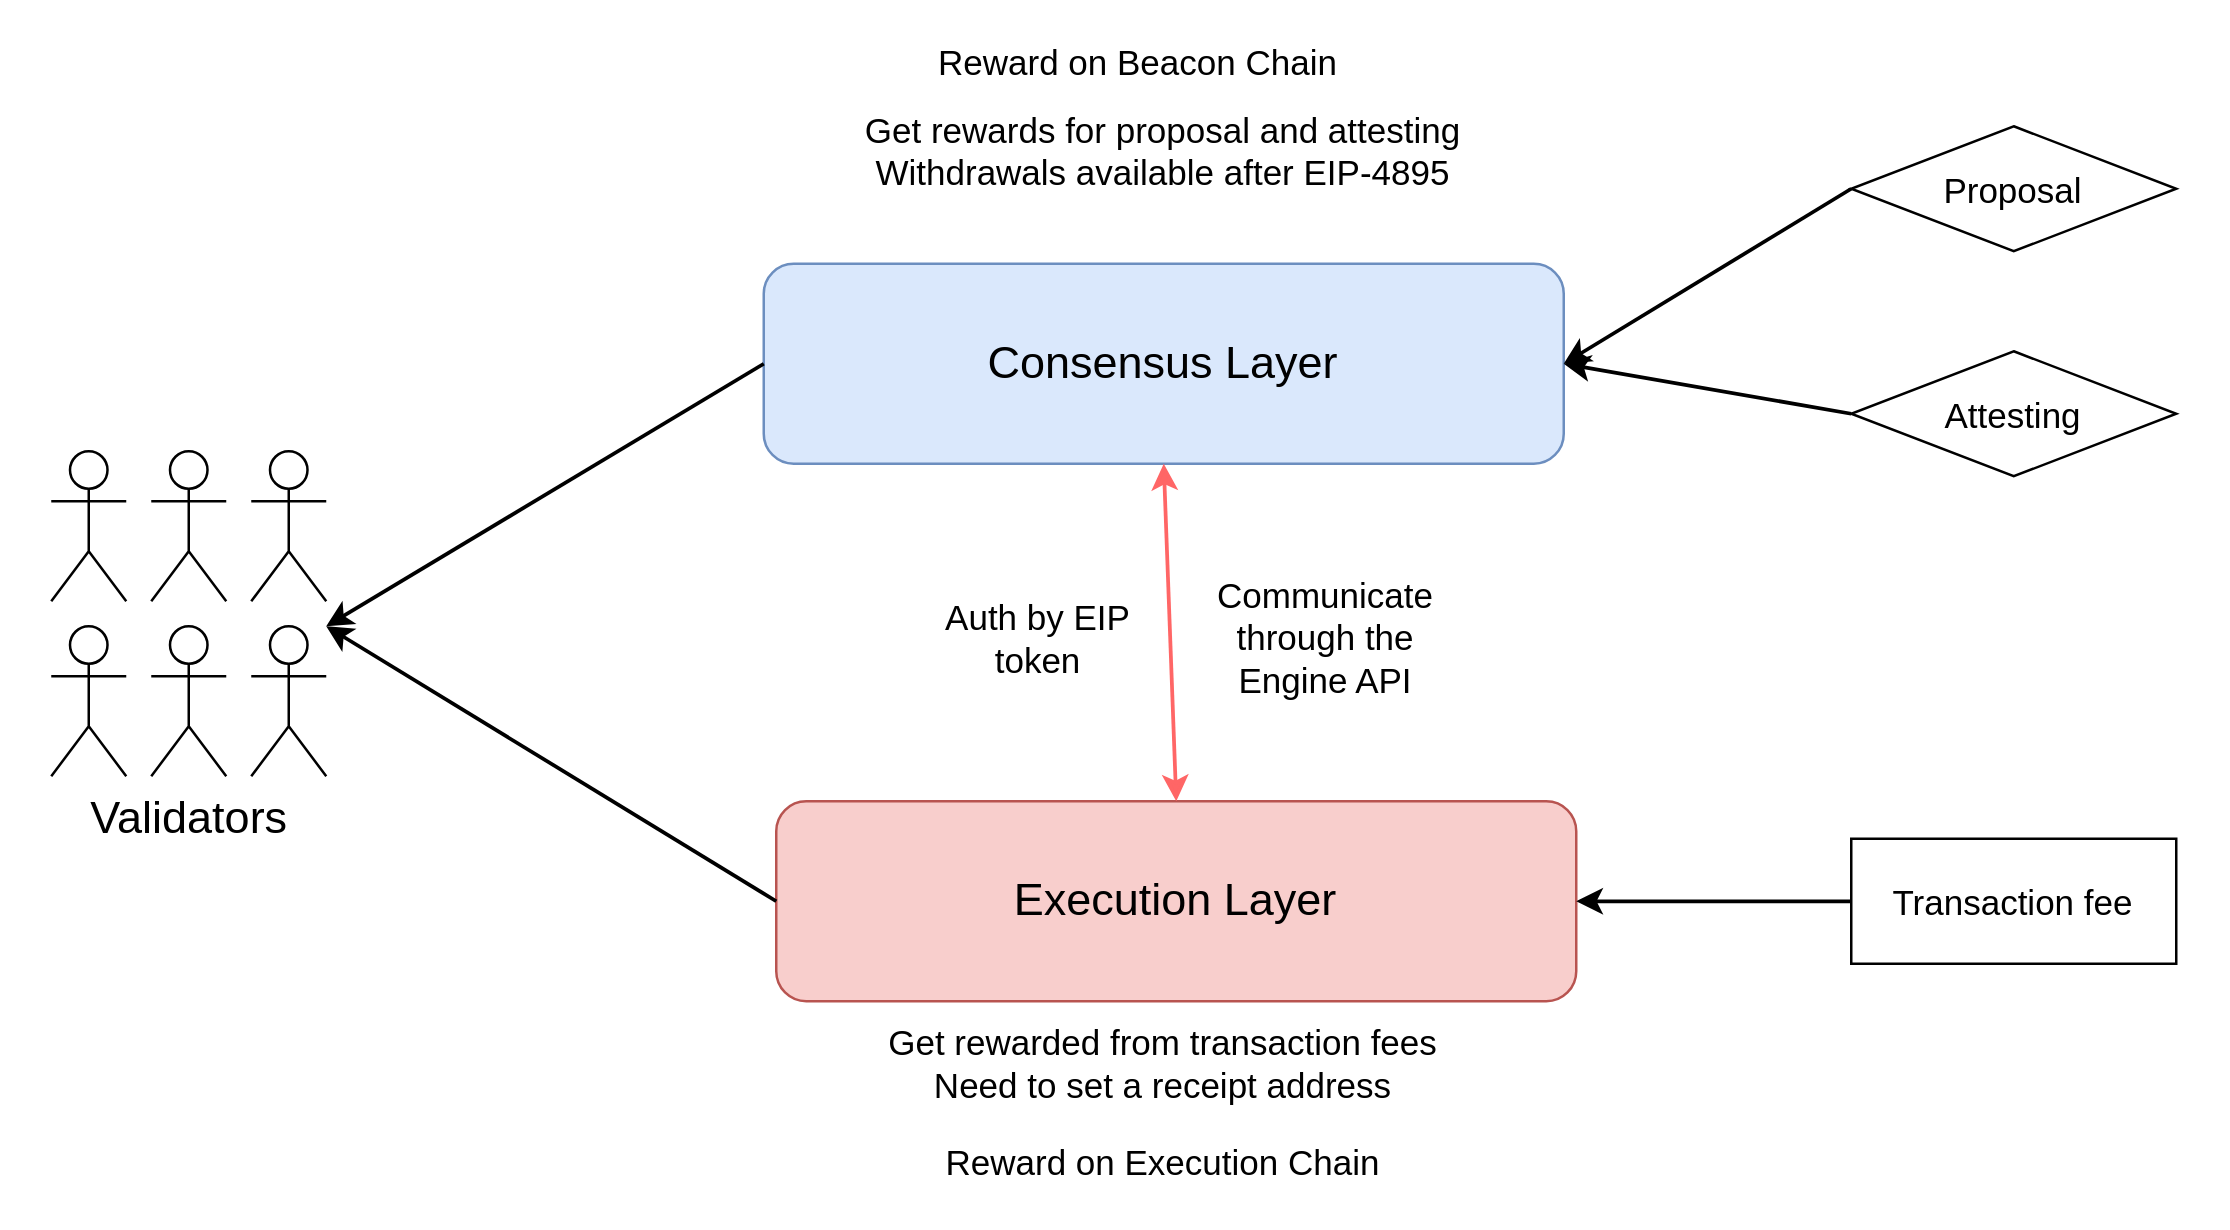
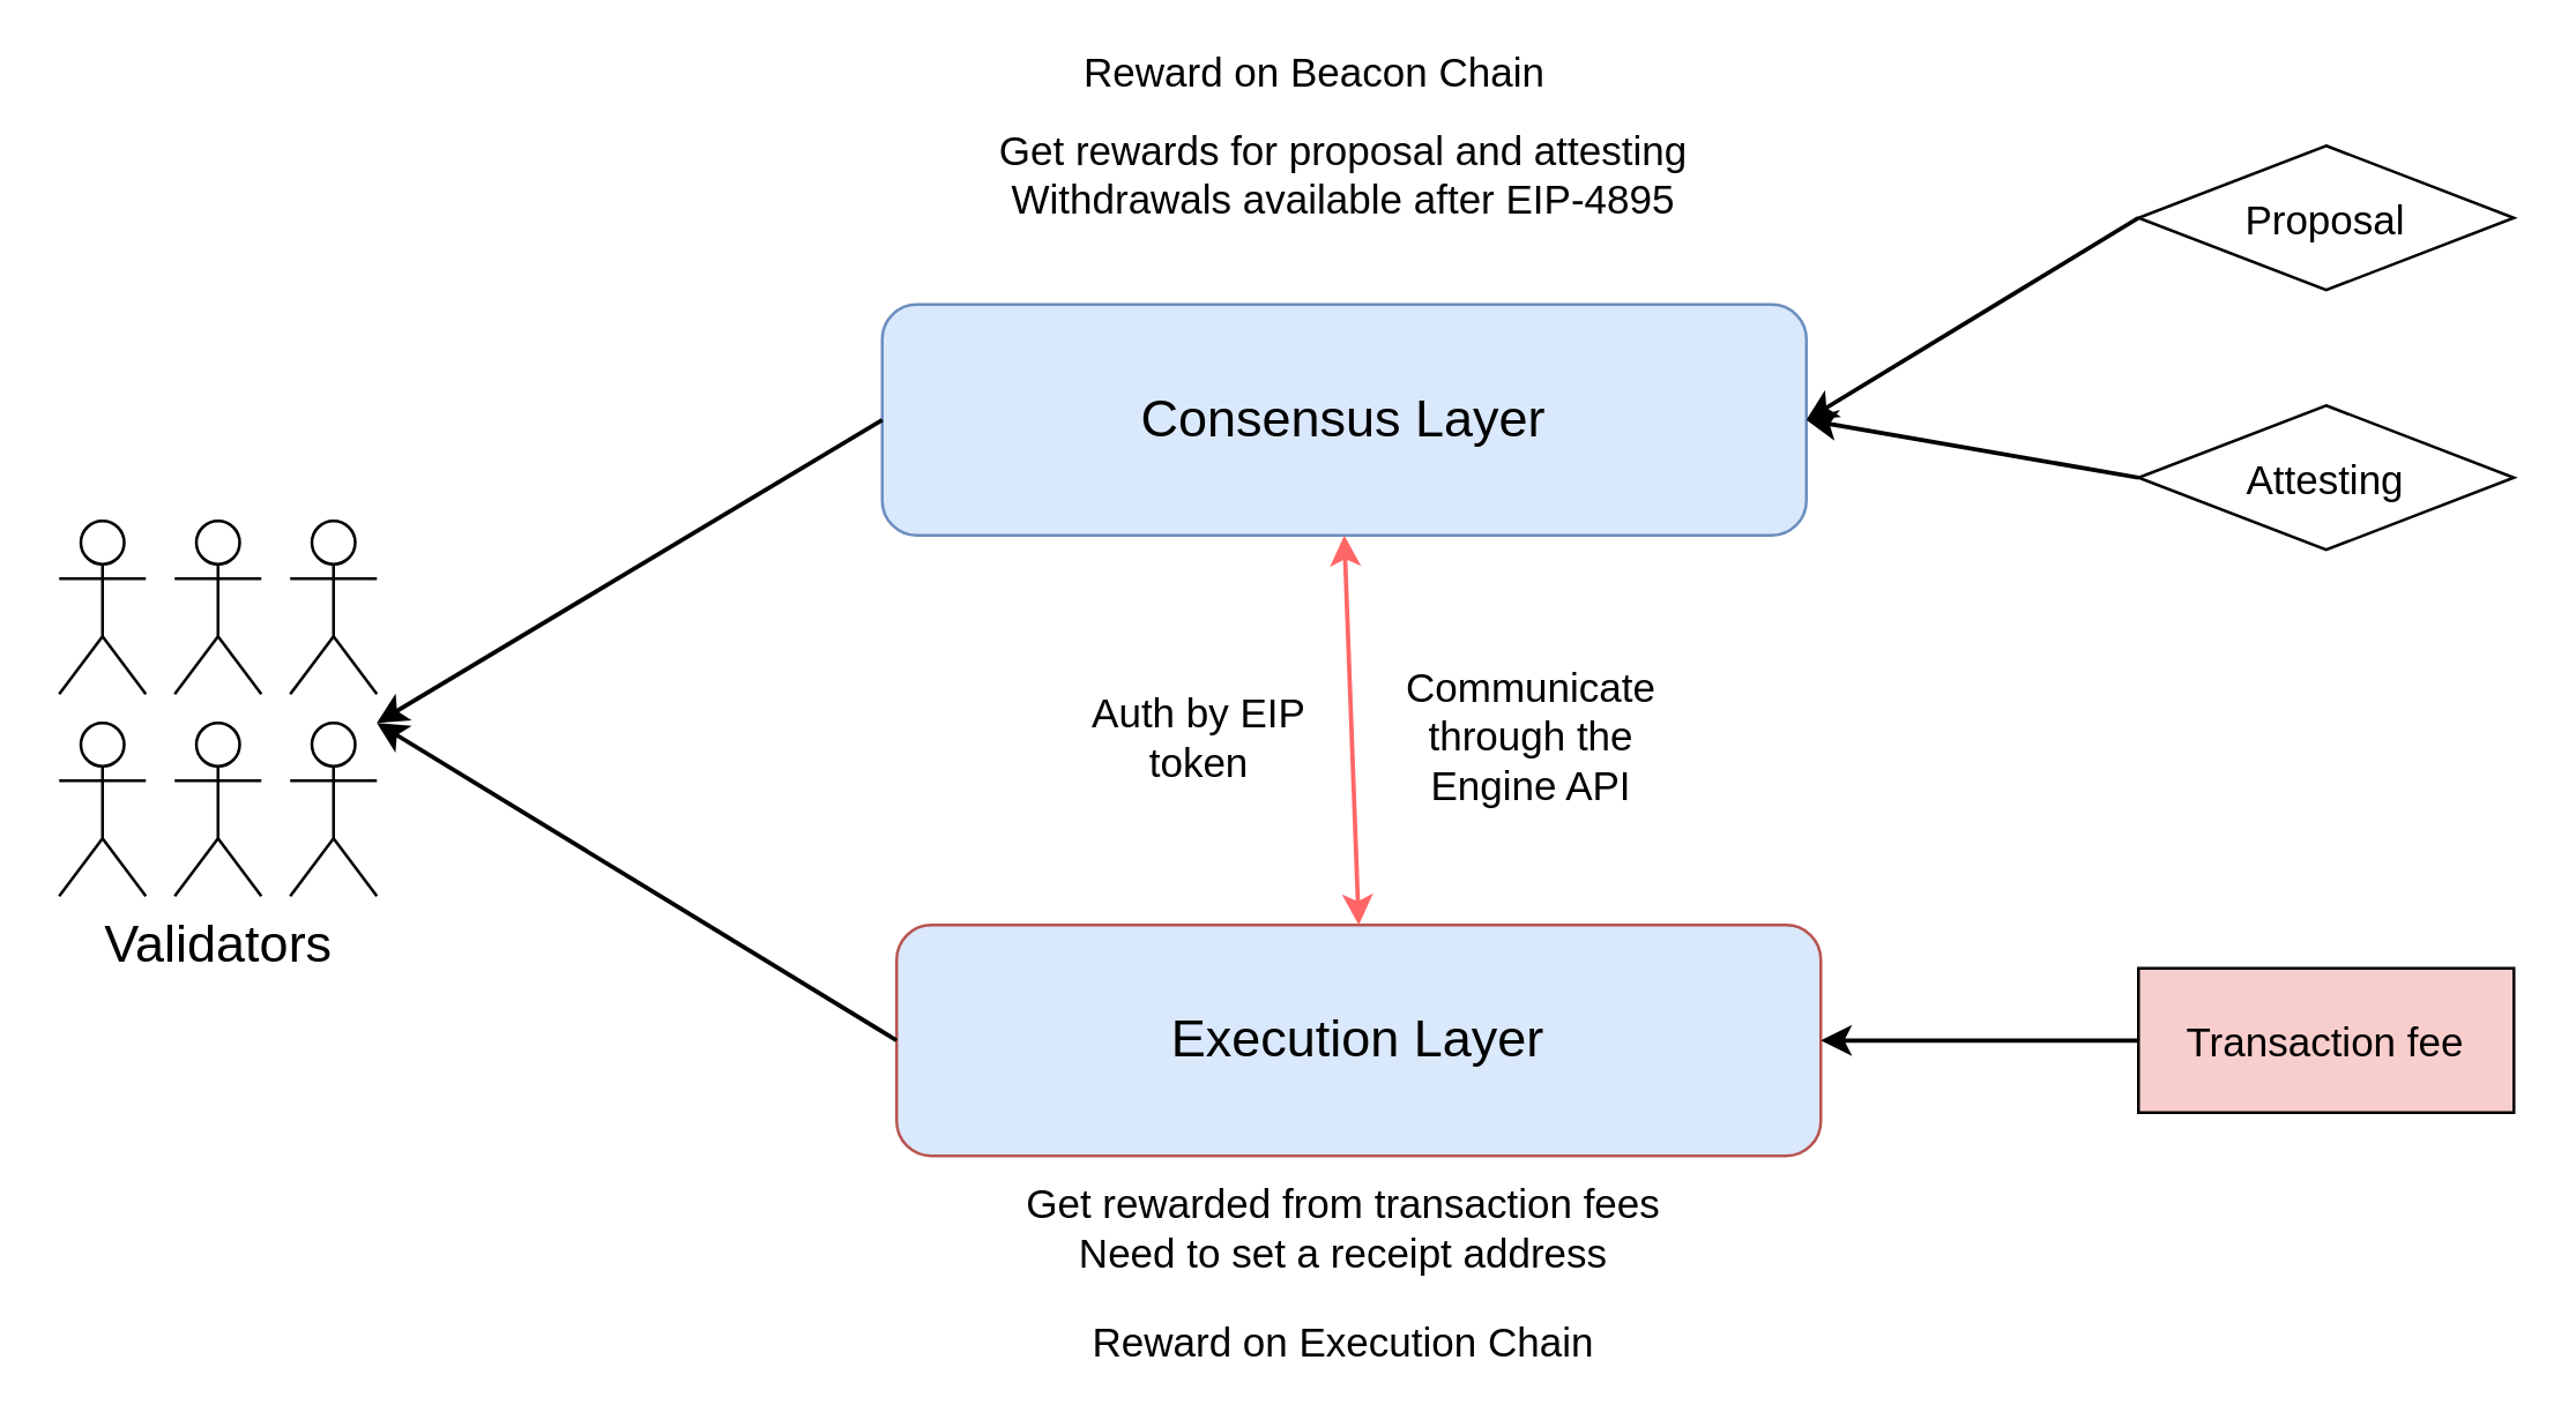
  <mxCell id="0" />
  <mxCell id="1" parent="0" />
  <mxCell id="2" value="" style="shape=umlActor;verticalLabelPosition=bottom;verticalAlign=top;html=1;outlineConnect=0;strokeWidth=1;" vertex="1" parent="1"><mxGeometry x="20" y="180" width="30" height="60" as="geometry" /></mxCell>
  <mxCell id="3" value="" style="shape=umlActor;verticalLabelPosition=bottom;verticalAlign=top;html=1;outlineConnect=0;strokeWidth=1;" vertex="1" parent="1"><mxGeometry x="60" y="180" width="30" height="60" as="geometry" /></mxCell>
  <mxCell id="4" value="" style="shape=umlActor;verticalLabelPosition=bottom;verticalAlign=top;html=1;outlineConnect=0;strokeWidth=1;" vertex="1" parent="1"><mxGeometry x="100" y="180" width="30" height="60" as="geometry" /></mxCell>
  <mxCell id="5" value="" style="shape=umlActor;verticalLabelPosition=bottom;verticalAlign=top;html=1;outlineConnect=0;strokeWidth=1;" vertex="1" parent="1"><mxGeometry x="20" y="250" width="30" height="60" as="geometry" /></mxCell>
  <mxCell id="6" value="&lt;font style=&quot;font-size: 18px;&quot;&gt;Validators&lt;/font&gt;" style="shape=umlActor;verticalLabelPosition=bottom;verticalAlign=top;html=1;outlineConnect=0;strokeWidth=1;" vertex="1" parent="1"><mxGeometry x="60" y="250" width="30" height="60" as="geometry" /></mxCell>
  <mxCell id="7" value="" style="shape=umlActor;verticalLabelPosition=bottom;verticalAlign=top;html=1;outlineConnect=0;strokeWidth=1;" vertex="1" parent="1"><mxGeometry x="100" y="250" width="30" height="60" as="geometry" /></mxCell>
  <mxCell id="8" value="Consensus Layer" style="rounded=1;whiteSpace=wrap;html=1;strokeWidth=1;fontSize=18;fillColor=#dae8fc;strokeColor=#6c8ebf;" vertex="1" parent="1"><mxGeometry x="305" y="105" width="320" height="80" as="geometry" /></mxCell>
- <mxCell id="9" value="Execution Layer" style="rounded=1;whiteSpace=wrap;html=1;strokeWidth=1;fontSize=18;fillColor=#f8cecc;strokeColor=#b85450;" vertex="1" parent="1"><mxGeometry x="310" y="320" width="320" height="80" as="geometry" /></mxCell>
+ <mxCell id="9" value="Execution Layer" style="rounded=1;whiteSpace=wrap;html=1;strokeWidth=1;fontSize=18;fillColor=#dae8fc;strokeColor=#b85450;" vertex="1" parent="1"><mxGeometry x="310" y="320" width="320" height="80" as="geometry" /></mxCell>
  <mxCell id="10" value="&lt;font style=&quot;font-size: 14px;&quot;&gt;Proposal&lt;/font&gt;" style="rhombus;whiteSpace=wrap;html=1;strokeWidth=1;fontSize=18;" vertex="1" parent="1"><mxGeometry x="740" y="50" width="130" height="50" as="geometry" /></mxCell>
  <mxCell id="11" value="&lt;span style=&quot;font-size: 14px;&quot;&gt;Attesting&lt;/span&gt;" style="rhombus;whiteSpace=wrap;html=1;strokeWidth=1;fontSize=18;" vertex="1" parent="1"><mxGeometry x="740" y="140" width="130" height="50" as="geometry" /></mxCell>
- <mxCell id="12" value="&lt;span style=&quot;font-size: 14px;&quot;&gt;Transaction fee&lt;/span&gt;" style="rounded=0;whiteSpace=wrap;html=1;strokeWidth=1;fontSize=18;" vertex="1" parent="1"><mxGeometry x="740" y="335" width="130" height="50" as="geometry" /></mxCell>
+ <mxCell id="12" value="&lt;span style=&quot;font-size: 14px;&quot;&gt;Transaction fee&lt;/span&gt;" style="rounded=0;whiteSpace=wrap;html=1;strokeWidth=1;fontSize=18;fillColor=#f8cecc;" vertex="1" parent="1"><mxGeometry x="740" y="335" width="130" height="50" as="geometry" /></mxCell>
  <mxCell id="13" value="" style="endArrow=classic;html=1;rounded=0;fontSize=14;strokeWidth=1.5;exitX=0;exitY=0.5;exitDx=0;exitDy=0;entryX=1;entryY=0.5;entryDx=0;entryDy=0;" edge="1" parent="1" source="10" target="8"><mxGeometry width="50" height="50" relative="1" as="geometry"><mxPoint x="310" y="250" as="sourcePoint" /><mxPoint x="360" y="200" as="targetPoint" /></mxGeometry></mxCell>
  <mxCell id="14" value="" style="endArrow=classic;html=1;rounded=0;fontSize=14;strokeWidth=1.5;exitX=0;exitY=0.5;exitDx=0;exitDy=0;entryX=1;entryY=0.5;entryDx=0;entryDy=0;" edge="1" parent="1" source="11" target="8"><mxGeometry width="50" height="50" relative="1" as="geometry"><mxPoint x="750" y="85" as="sourcePoint" /><mxPoint x="640" y="140" as="targetPoint" /></mxGeometry></mxCell>
  <mxCell id="15" value="" style="endArrow=classic;html=1;rounded=0;fontSize=14;strokeWidth=1.5;exitX=0;exitY=0.5;exitDx=0;exitDy=0;entryX=1;entryY=0.5;entryDx=0;entryDy=0;" edge="1" parent="1" source="12" target="9"><mxGeometry width="50" height="50" relative="1" as="geometry"><mxPoint x="750" y="175" as="sourcePoint" /><mxPoint x="640" y="140" as="targetPoint" /></mxGeometry></mxCell>
  <mxCell id="16" value="" style="endArrow=classic;html=1;rounded=0;strokeWidth=1.5;fontSize=14;exitX=0;exitY=0.5;exitDx=0;exitDy=0;" edge="1" parent="1" source="8"><mxGeometry width="50" height="50" relative="1" as="geometry"><mxPoint x="310" y="250" as="sourcePoint" /><mxPoint x="130" y="250" as="targetPoint" /></mxGeometry></mxCell>
  <mxCell id="17" value="" style="endArrow=classic;html=1;rounded=0;strokeWidth=1.5;fontSize=14;exitX=0;exitY=0.5;exitDx=0;exitDy=0;" edge="1" parent="1" source="9"><mxGeometry width="50" height="50" relative="1" as="geometry"><mxPoint x="320" y="140" as="sourcePoint" /><mxPoint x="130" y="250" as="targetPoint" /></mxGeometry></mxCell>
  <mxCell id="18" value="&lt;div&gt;Get rewards for proposal and attesting&lt;/div&gt;&lt;div&gt;Withdrawals available after EIP-4895&lt;/div&gt;" style="text;html=1;strokeColor=none;fillColor=none;align=center;verticalAlign=middle;whiteSpace=wrap;rounded=0;strokeWidth=1;fontSize=14;" vertex="1" parent="1"><mxGeometry x="330" y="40" width="270" height="40" as="geometry" /></mxCell>
  <mxCell id="19" value="&lt;div&gt;Get rewarded from transaction fees&lt;/div&gt;&lt;div&gt;Need to set a receipt address&lt;/div&gt;" style="text;html=1;strokeColor=none;fillColor=none;align=center;verticalAlign=middle;whiteSpace=wrap;rounded=0;strokeWidth=1;fontSize=14;" vertex="1" parent="1"><mxGeometry x="320" y="390" width="290" height="70" as="geometry" /></mxCell>
  <mxCell id="20" value="Reward on Beacon Chain" style="text;html=1;strokeColor=none;fillColor=none;align=center;verticalAlign=middle;whiteSpace=wrap;rounded=0;strokeWidth=1;fontSize=14;" vertex="1" parent="1"><mxGeometry x="360" y="20" width="190" height="10" as="geometry" /></mxCell>
  <mxCell id="21" value="Reward on Execution Chain" style="text;html=1;strokeColor=none;fillColor=none;align=center;verticalAlign=middle;whiteSpace=wrap;rounded=0;strokeWidth=1;fontSize=14;" vertex="1" parent="1"><mxGeometry x="370" y="460" width="190" height="10" as="geometry" /></mxCell>
  <mxCell id="22" value="" style="endArrow=classic;startArrow=classic;html=1;rounded=0;strokeWidth=1.5;fontSize=14;strokeColor=#FF6666;entryX=0.5;entryY=1;entryDx=0;entryDy=0;exitX=0.5;exitY=0;exitDx=0;exitDy=0;" edge="1" parent="1" source="9" target="8"><mxGeometry width="50" height="50" relative="1" as="geometry"><mxPoint x="310" y="310" as="sourcePoint" /><mxPoint x="360" y="260" as="targetPoint" /></mxGeometry></mxCell>
  <mxCell id="23" value="Auth by EIP token" style="text;html=1;strokeColor=none;fillColor=none;align=center;verticalAlign=middle;whiteSpace=wrap;rounded=0;strokeWidth=1;fontSize=14;" vertex="1" parent="1"><mxGeometry x="370" y="240" width="90" height="30" as="geometry" /></mxCell>
  <mxCell id="24" value="Communicate through the Engine API" style="text;html=1;strokeColor=none;fillColor=none;align=center;verticalAlign=middle;whiteSpace=wrap;rounded=0;strokeWidth=1;fontSize=14;" vertex="1" parent="1"><mxGeometry x="470" y="245" width="120" height="20" as="geometry" /></mxCell>
